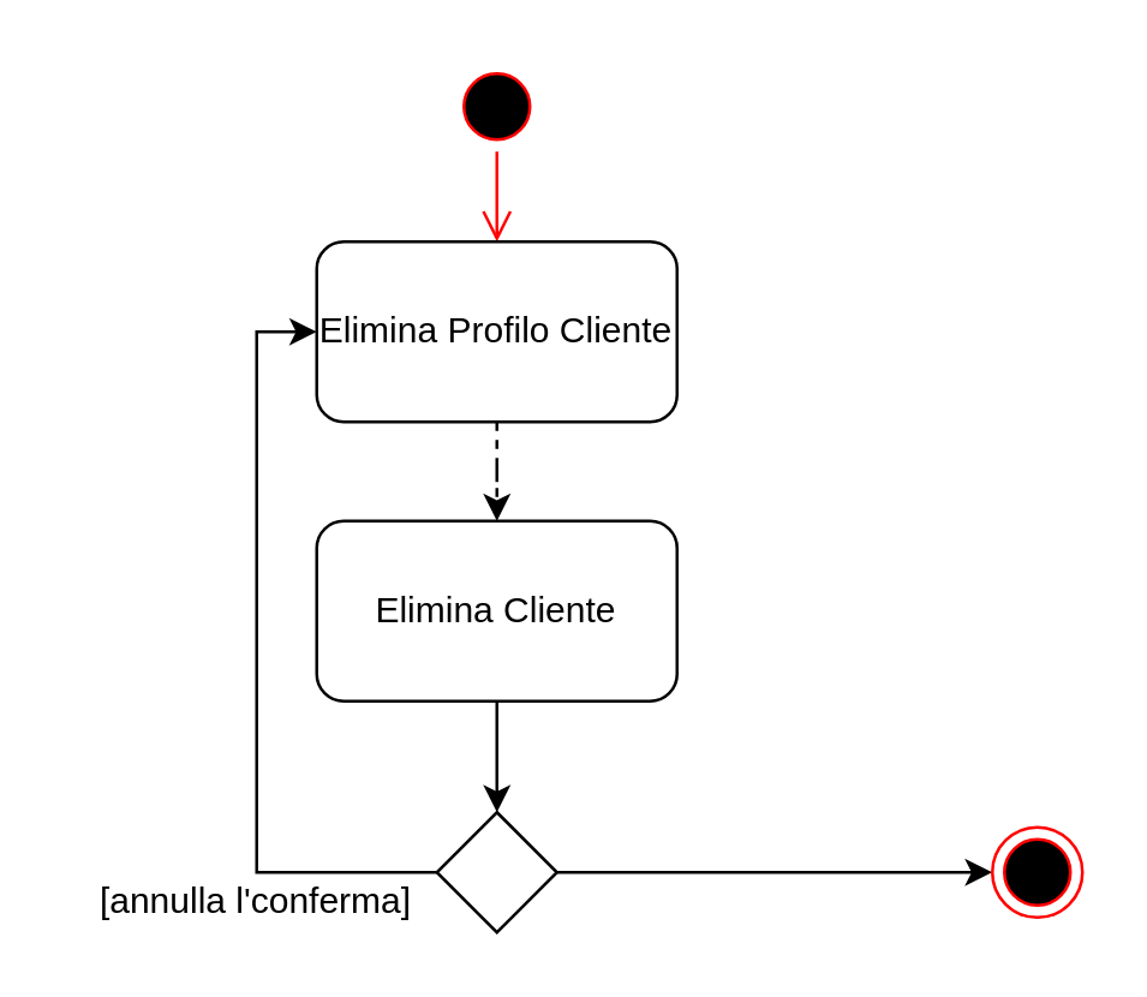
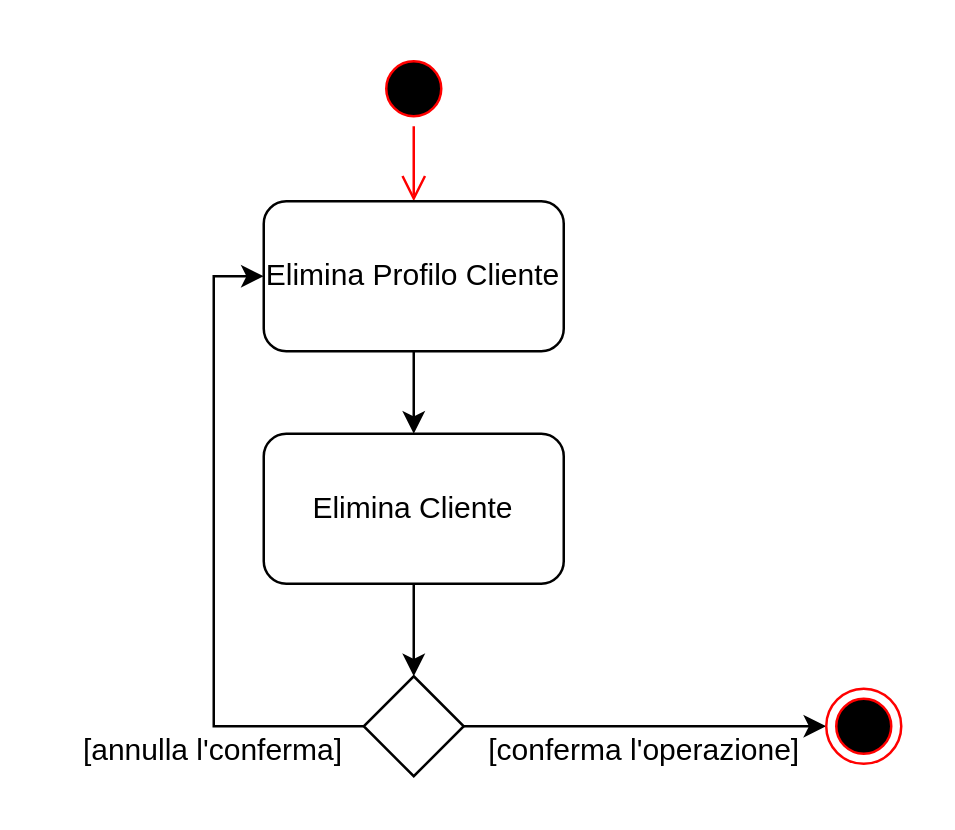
  <mxCell id="0" />
  <mxCell id="1" parent="0" />
  <mxCell id="2" value="" style="ellipse;html=1;shape=startState;fillColor=#000000;strokeColor=#ff0000;" vertex="1" parent="1"><mxGeometry x="150" y="20" width="30" height="30" as="geometry" /></mxCell>
  <mxCell id="3" value="" style="edgeStyle=orthogonalEdgeStyle;html=1;verticalAlign=bottom;endArrow=open;endSize=8;strokeColor=#ff0000;" edge="1" source="2" parent="1"><mxGeometry relative="1" as="geometry"><mxPoint x="165" y="80" as="targetPoint" /></mxGeometry></mxCell>
- <mxCell id="4" value="" style="edgeStyle=orthogonalEdgeStyle;rounded=0;orthogonalLoop=1;jettySize=auto;html=1;dashed=1;" edge="1" parent="1" source="5" target="7"><mxGeometry relative="1" as="geometry" /></mxCell>
+ <mxCell id="4" value="" style="edgeStyle=orthogonalEdgeStyle;rounded=0;orthogonalLoop=1;jettySize=auto;html=1;" edge="1" parent="1" source="5" target="7"><mxGeometry relative="1" as="geometry" /></mxCell>
  <mxCell id="5" value="Elimina Profilo Cliente" style="rounded=1;whiteSpace=wrap;html=1;" vertex="1" parent="1"><mxGeometry x="105" y="80" width="120" height="60" as="geometry" /></mxCell>
  <mxCell id="6" value="" style="edgeStyle=orthogonalEdgeStyle;rounded=0;orthogonalLoop=1;jettySize=auto;html=1;" edge="1" parent="1" source="7" target="10"><mxGeometry relative="1" as="geometry" /></mxCell>
  <mxCell id="7" value="Elimina Cliente" style="rounded=1;whiteSpace=wrap;html=1;" vertex="1" parent="1"><mxGeometry x="105" y="173" width="120" height="60" as="geometry" /></mxCell>
  <mxCell id="8" value="" style="edgeStyle=orthogonalEdgeStyle;rounded=0;orthogonalLoop=1;jettySize=auto;html=1;entryX=0;entryY=0.5;entryDx=0;entryDy=0;" edge="1" parent="1" source="10" target="5"><mxGeometry relative="1" as="geometry"><mxPoint x="65" y="290" as="targetPoint" /><Array as="points"><mxPoint x="85" y="290" /><mxPoint x="85" y="110" /></Array></mxGeometry></mxCell>
  <mxCell id="9" value="" style="edgeStyle=orthogonalEdgeStyle;rounded=0;orthogonalLoop=1;jettySize=auto;html=1;entryX=0;entryY=0.5;entryDx=0;entryDy=0;" edge="1" parent="1" source="10" target="12"><mxGeometry relative="1" as="geometry"><mxPoint x="300" y="290" as="targetPoint" /></mxGeometry></mxCell>
  <mxCell id="10" value="" style="rhombus;whiteSpace=wrap;html=1;" vertex="1" parent="1"><mxGeometry x="145" y="270" width="40" height="40" as="geometry" /></mxCell>
  <mxCell id="11" value="[annulla l'conferma]" style="text;html=1;strokeColor=none;fillColor=none;align=center;verticalAlign=middle;whiteSpace=wrap;rounded=0;" vertex="1" parent="1"><mxGeometry x="20" y="290" width="130" height="20" as="geometry" /></mxCell>
  <mxCell id="12" value="" style="ellipse;html=1;shape=endState;fillColor=#000000;strokeColor=#ff0000;" vertex="1" parent="1"><mxGeometry x="330" y="275" width="30" height="30" as="geometry" /></mxCell>
+ <mxCell id="13" value="[conferma l'operazione]" style="text;html=1;strokeColor=none;fillColor=none;align=center;verticalAlign=middle;whiteSpace=wrap;rounded=0;" vertex="1" parent="1"><mxGeometry x="185" y="290" width="145" height="20" as="geometry" /></mxCell>
